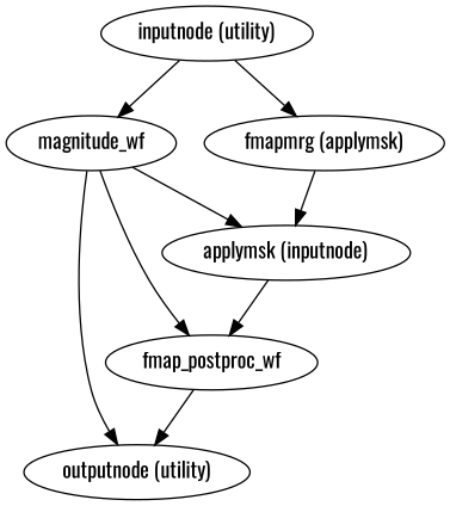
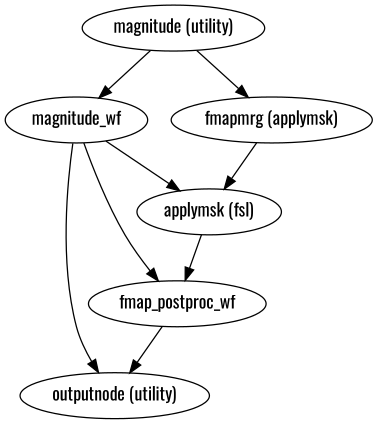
  strict digraph {
    fontname=Oswald
    node [fontname=Oswald]
    edge [fontname=Oswald]
-   "inputnode (utility)"
+   "inputnode (utility)" [label="magnitude (utility)"]
    magnitude_wf
    n3 [label="fmapmrg (applymsk)"]
    "outputnode (utility)"
-   "applymsk (fsl)" [label="applymsk (inputnode)"]
+   "applymsk (fsl)"
    fmap_postproc_wf
    "inputnode (utility)" -> magnitude_wf
    "inputnode (utility)" -> n3
    magnitude_wf -> "outputnode (utility)"
    magnitude_wf -> "applymsk (fsl)"
    magnitude_wf -> fmap_postproc_wf
    n3 -> "applymsk (fsl)"
    "applymsk (fsl)" -> fmap_postproc_wf
    fmap_postproc_wf -> "outputnode (utility)"
  }
